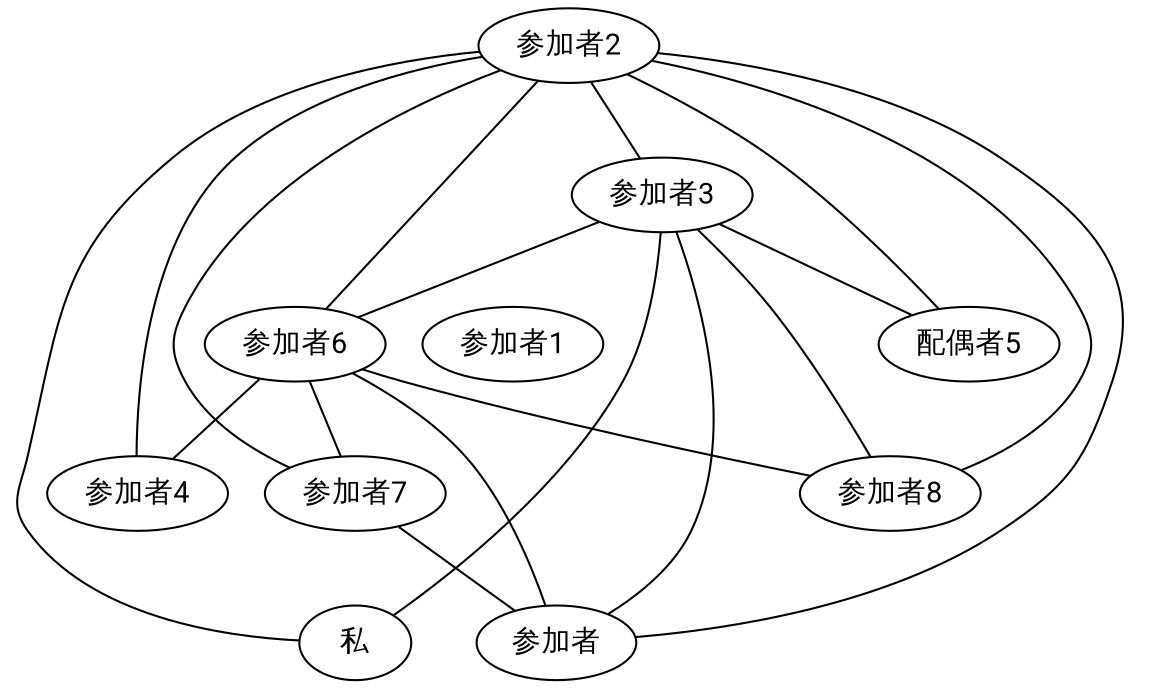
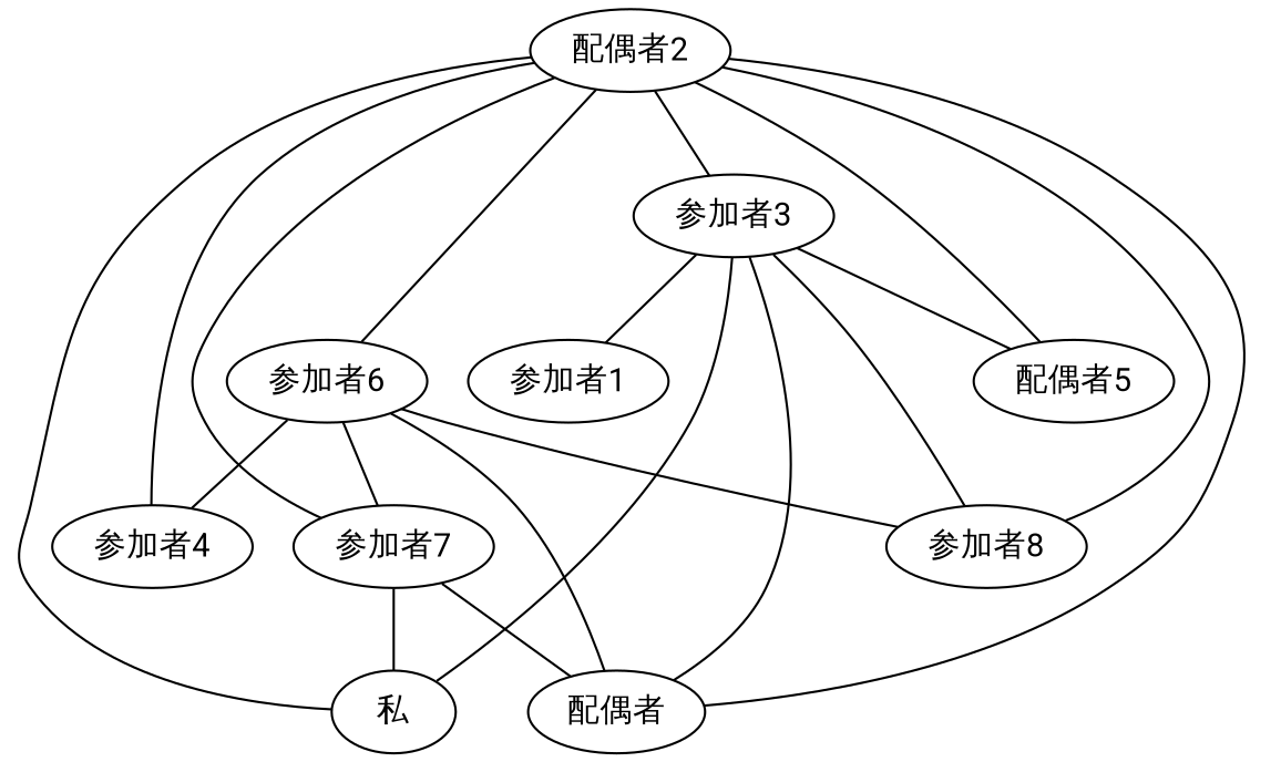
  graph {
    fontname=Roboto
    node [fontname=Roboto]
    edge [fontname=Roboto]
    "参加者1"
-   "参加者2"
+   "参加者2" [label="配偶者2"]
    "私"
-   "配偶者" [label="参加者"]
+   "配偶者"
    "参加者3"
    "参加者4"
    n7 [label="配偶者5"]
    "参加者6"
    "参加者7"
    "参加者8"
    "参加者2" -- "私"
    "参加者2" -- "配偶者"
    "参加者2" -- "参加者3"
    "参加者2" -- "参加者4"
    "参加者2" -- n7
    "参加者2" -- "参加者6"
    "参加者2" -- "参加者7"
    "参加者2" -- "参加者8"
    "参加者3" -- "私"
    "参加者3" -- "配偶者"
    "参加者3" -- n7
-   "参加者3" -- "参加者6"
+   "参加者3" -- "参加者1"
    "参加者3" -- "参加者8"
    "参加者6" -- "配偶者"
    "参加者6" -- "参加者4"
    "参加者6" -- "参加者7"
    "参加者6" -- "参加者8"
+   "参加者7" -- "私"
    "参加者7" -- "配偶者"
  }
